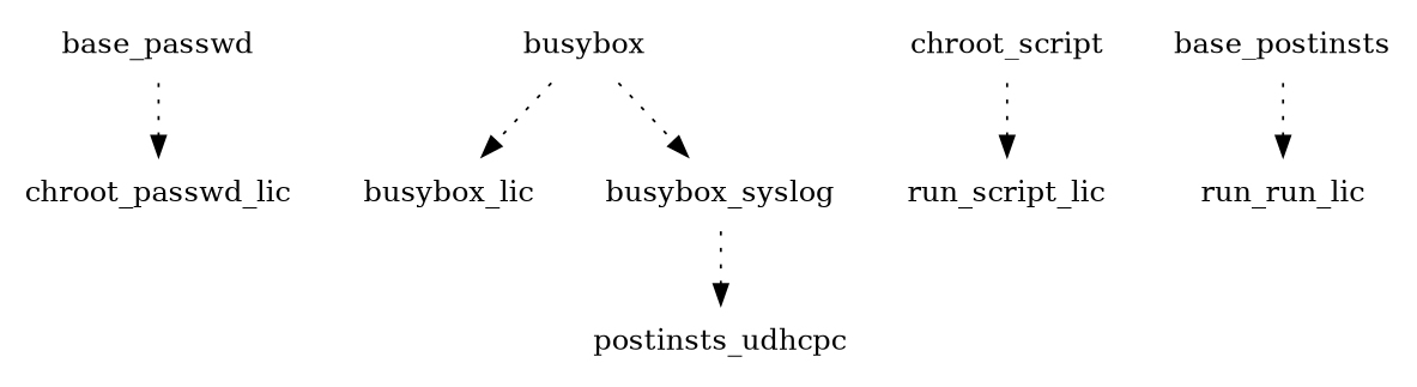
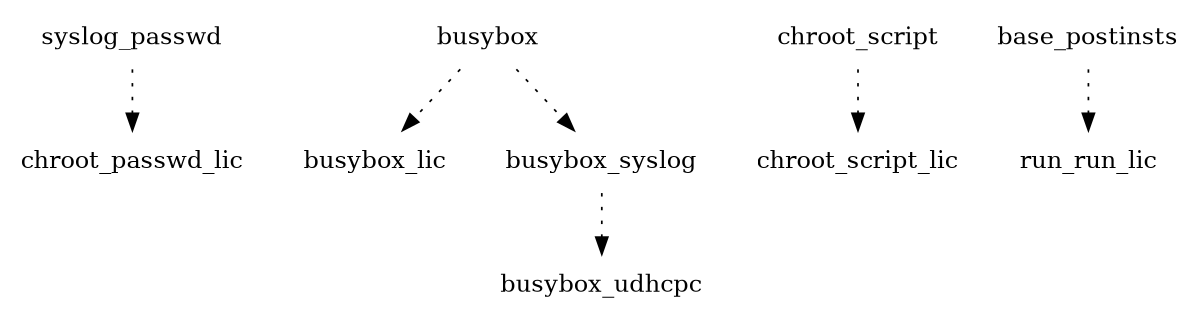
  digraph {
    node [shape=plaintext]
    edge [style=dotted]
    n1 [label=chroot_passwd_lic]
-   base_passwd
+   base_passwd [label=syslog_passwd]
    busybox
    busybox_lic
    busybox_syslog
-   busybox_udhcpc [label=postinsts_udhcpc]
+   busybox_udhcpc
    chroot_script
-   chroot_script_lic [label=run_script_lic]
+   chroot_script_lic
    n9 [label=base_postinsts]
    n10 [label=run_run_lic]
    base_passwd -> n1
    busybox -> busybox_lic
    busybox -> busybox_syslog
    busybox_syslog -> busybox_udhcpc
    chroot_script -> chroot_script_lic
    n9 -> n10
  }
